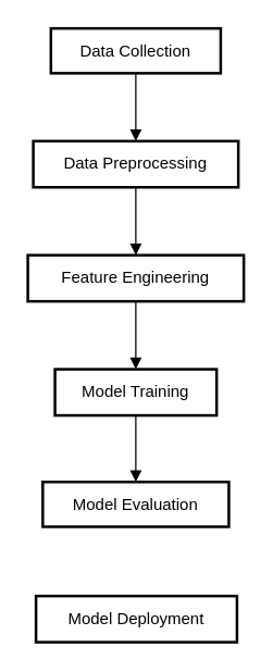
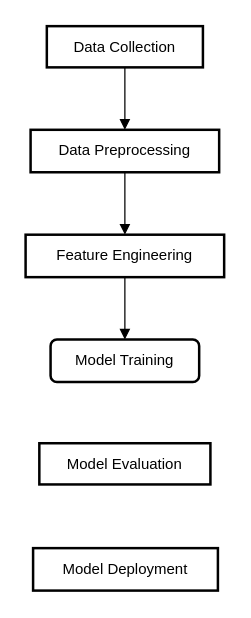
  <mxCell id="0" />
  <mxCell id="1" parent="0" />
  <mxCell id="2" value="Data Collection" style="whiteSpace=wrap;strokeWidth=2;" vertex="1" parent="1"><mxGeometry x="37" width="125" height="33" as="geometry" y="20" /></mxCell>
  <mxCell id="3" value="Data Preprocessing" style="whiteSpace=wrap;strokeWidth=2;" vertex="1" parent="1"><mxGeometry x="24" y="103" width="151" height="34" as="geometry" /></mxCell>
  <mxCell id="4" value="Feature Engineering" style="whiteSpace=wrap;strokeWidth=2;" vertex="1" parent="1"><mxGeometry y="187" width="159" height="34" as="geometry" x="20" /></mxCell>
- <mxCell id="5" value="Model Training" style="whiteSpace=wrap;strokeWidth=2;" vertex="1" parent="1"><mxGeometry x="40" y="271" width="119" height="34" as="geometry" /></mxCell>
+ <mxCell id="5" value="Model Training" style="whiteSpace=wrap;strokeWidth=2;rounded=1;" vertex="1" parent="1"><mxGeometry x="40" y="271" width="119" height="34" as="geometry" /></mxCell>
  <mxCell id="6" value="Model Evaluation" style="whiteSpace=wrap;strokeWidth=2;" vertex="1" parent="1"><mxGeometry x="31" y="354" width="137" height="33" as="geometry" /></mxCell>
  <mxCell id="7" value="Model Deployment" style="whiteSpace=wrap;strokeWidth=2;" vertex="1" parent="1"><mxGeometry x="26" y="438" width="148" height="34" as="geometry" /></mxCell>
  <mxCell id="8" value="" style="curved=1;startArrow=none;endArrow=block;exitX=0.5;exitY=1.012;entryX=0.5;entryY=0.012;" edge="1" parent="1" source="2" target="3"><mxGeometry relative="1" as="geometry"><Array as="points" /></mxGeometry></mxCell>
  <mxCell id="9" value="" style="curved=1;startArrow=none;endArrow=block;exitX=0.5;exitY=0.999;entryX=0.5;entryY=-0.001;" edge="1" parent="1" source="3" target="4"><mxGeometry relative="1" as="geometry"><Array as="points" /></mxGeometry></mxCell>
  <mxCell id="10" value="" style="curved=1;startArrow=none;endArrow=block;exitX=0.5;exitY=0.986;entryX=0.5;entryY=-0.014;" edge="1" parent="1" source="4" target="5"><mxGeometry relative="1" as="geometry"><Array as="points" /></mxGeometry></mxCell>
- <mxCell id="11" value="" style="curved=1;startArrow=none;endArrow=block;exitX=0.5;exitY=0.974;entryX=0.5;entryY=0.003;" edge="1" parent="1" source="5" target="6"><mxGeometry relative="1" as="geometry"><Array as="points" /></mxGeometry></mxCell>
